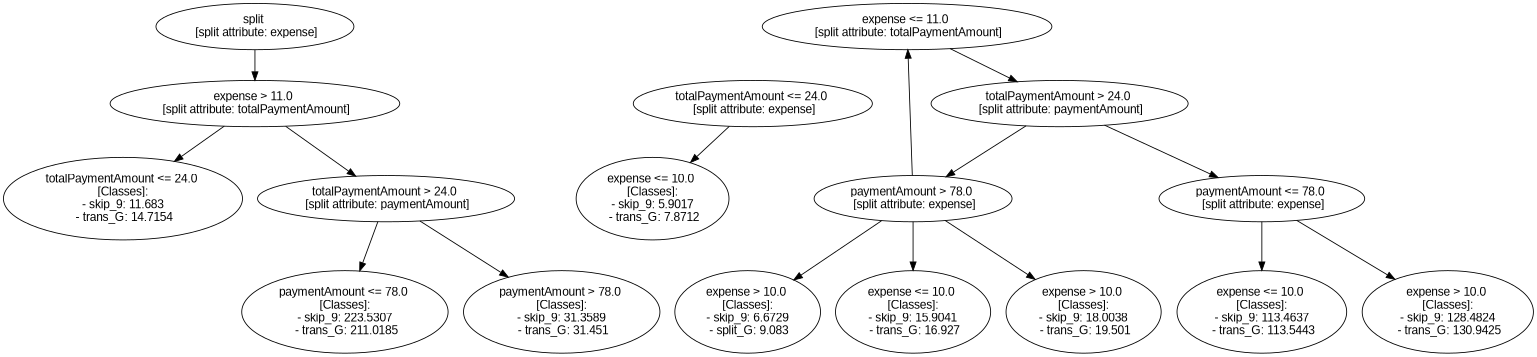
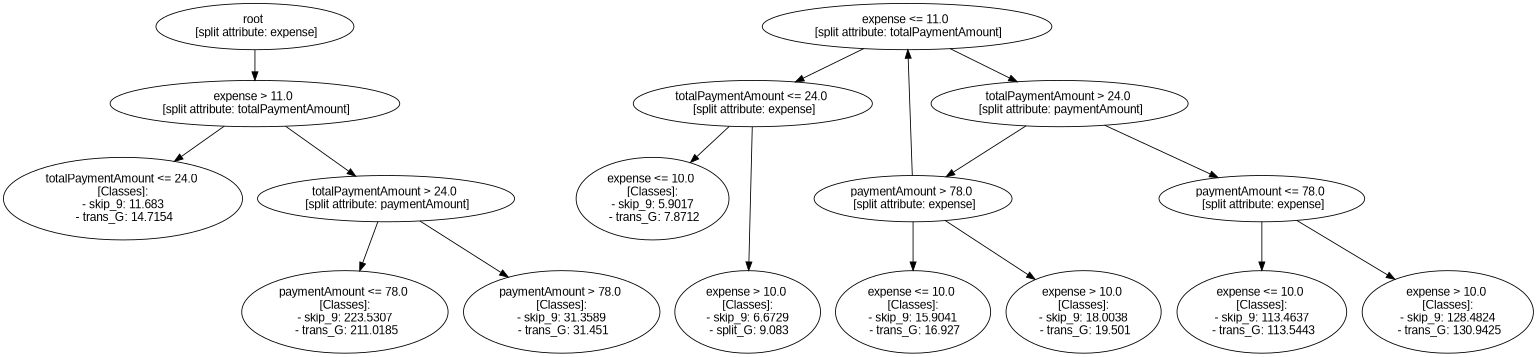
  digraph {
    fontname="Liberation Sans"
    node [fontname="Liberation Sans"]
    edge [fontname="Liberation Sans"]
-   n1 [label="split \n [split attribute: expense]"]
+   n1 [label="root \n [split attribute: expense]"]
    n2 [label="expense > 11.0 \n [split attribute: totalPaymentAmount]"]
    n3 [label="expense <= 11.0 \n [split attribute: totalPaymentAmount]"]
    n4 [label="totalPaymentAmount <= 24.0 \n [split attribute: expense]"]
    n5 [label="totalPaymentAmount > 24.0 \n [split attribute: paymentAmount]"]
    n6 [label="totalPaymentAmount <= 24.0 \n [Classes]: \n - skip_9: 11.683 \n - trans_G: 14.7154"]
    n7 [label="totalPaymentAmount > 24.0 \n [split attribute: paymentAmount]"]
    n8 [label="expense <= 10.0 \n [Classes]: \n - skip_9: 5.9017 \n - trans_G: 7.8712"]
    n9 [label="expense > 10.0 \n [Classes]: \n - skip_9: 6.6729 \n - split_G: 9.083"]
    n10 [label="paymentAmount <= 78.0 \n [split attribute: expense]"]
    n11 [label="paymentAmount > 78.0 \n [split attribute: expense]"]
    n12 [label="expense <= 10.0 \n [Classes]: \n - skip_9: 113.4637 \n - trans_G: 113.5443"]
    n13 [label="expense > 10.0 \n [Classes]: \n - skip_9: 128.4824 \n - trans_G: 130.9425"]
    n14 [label="expense <= 10.0 \n [Classes]: \n - skip_9: 15.9041 \n - trans_G: 16.927"]
    n15 [label="expense > 10.0 \n [Classes]: \n - skip_9: 18.0038 \n - trans_G: 19.501"]
    n16 [label="paymentAmount <= 78.0 \n [Classes]: \n - skip_9: 223.5307 \n - trans_G: 211.0185"]
    n17 [label="paymentAmount > 78.0 \n [Classes]: \n - skip_9: 31.3589 \n - trans_G: 31.451"]
    n1 -> n2
    n2 -> n6
    n2 -> n7
+   n3 -> n4
    n3 -> n5
    n4 -> n8
-   n11 -> n9
+   n4 -> n9
    n5 -> n10
    n5 -> n11
    n7 -> n16
    n7 -> n17
    n10 -> n12
    n10 -> n13
    n11 -> n3
    n11 -> n14
    n11 -> n15
  }
